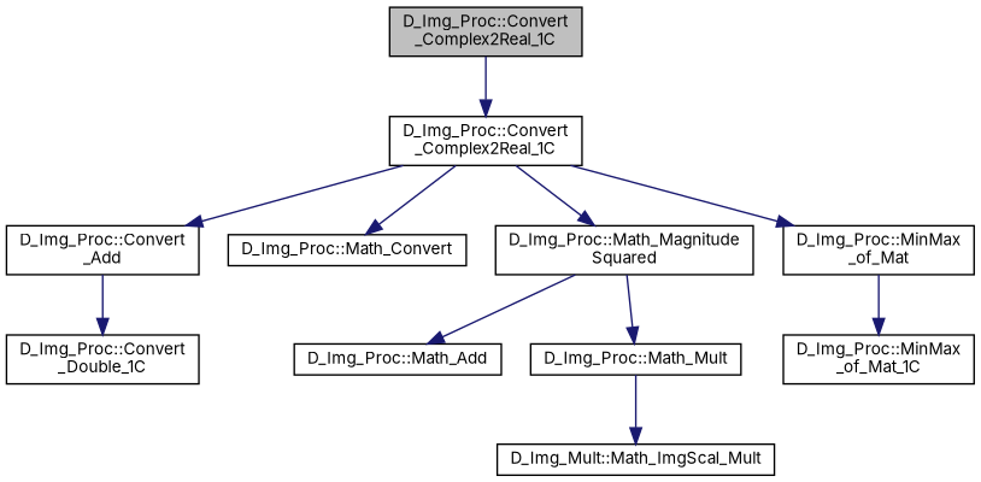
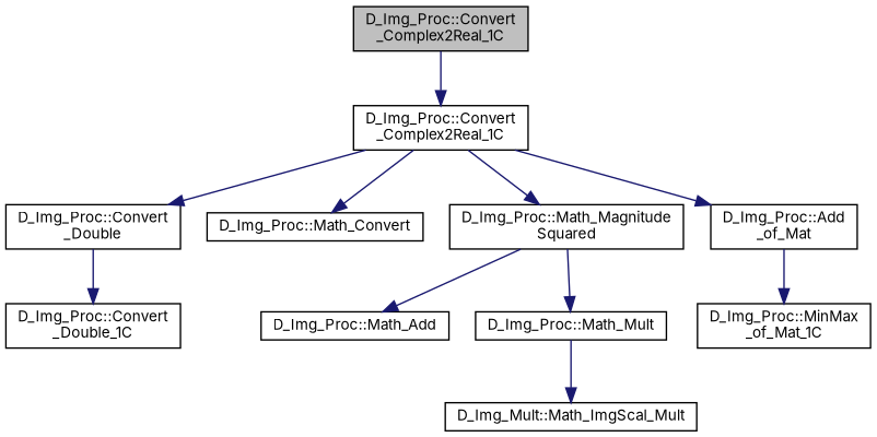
  digraph {
    fontname=Inter
    rankdir=TB
    node [color=black fillcolor=white fontname=Inter fontsize=10 shape=record style=filled]
    edge [color=midnightblue fontname=Inter fontsize=10 labelfontname=Helvetica labelfontsize=10 style=solid]
    n1 [fillcolor=grey75 fontcolor=black height=0.2 label="D_Img_Proc::Convert\l_Complex2Real_1C" width=0.4]
    n2 [height=0.2 label="D_Img_Proc::Convert\l_Complex2Real_1C" width=0.4]
-   n3 [height=0.2 label="D_Img_Proc::Convert\l_Add" width=0.4]
+   n3 [height=0.2 label="D_Img_Proc::Convert\l_Double" width=0.4]
    n4 [height=0.2 label="D_Img_Proc::Math_Convert" width=0.4]
    n5 [height=0.2 label="D_Img_Proc::Math_Magnitude\lSquared" width=0.4]
-   n6 [height=0.2 label="D_Img_Proc::MinMax\l_of_Mat" width=0.4]
+   n6 [height=0.2 label="D_Img_Proc::Add\l_of_Mat" width=0.4]
    n7 [height=0.2 label="D_Img_Proc::Convert\l_Double_1C" width=0.4]
    n8 [height=0.2 label="D_Img_Proc::Math_Add" width=0.4]
    n9 [height=0.2 label="D_Img_Proc::Math_Mult" width=0.4]
    n10 [height=0.2 label="D_Img_Proc::MinMax\l_of_Mat_1C" width=0.4]
    n11 [height=0.2 label="D_Img_Mult::Math_ImgScal_Mult" width=0.4]
    n1 -> n2
    n2 -> n3
    n2 -> n4
    n2 -> n5
    n2 -> n6
    n3 -> n7
    n5 -> n8
    n5 -> n9
    n6 -> n10
    n9 -> n11
  }
